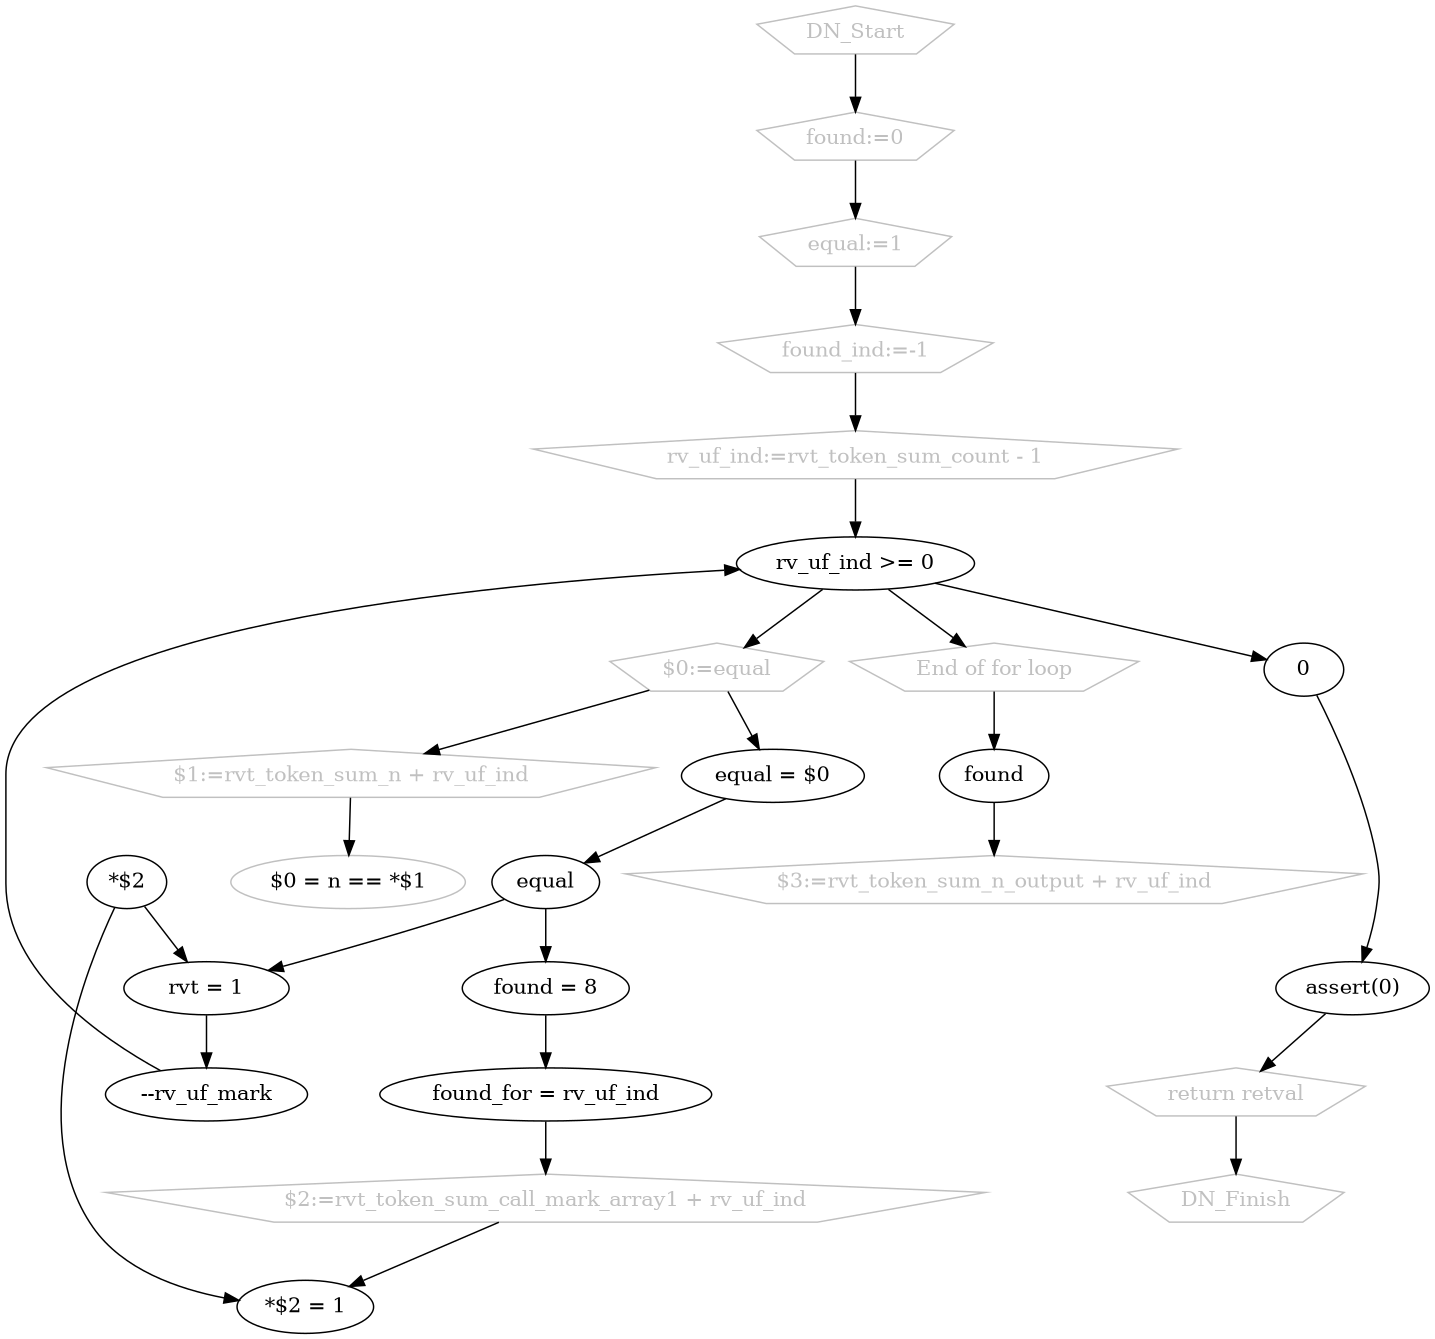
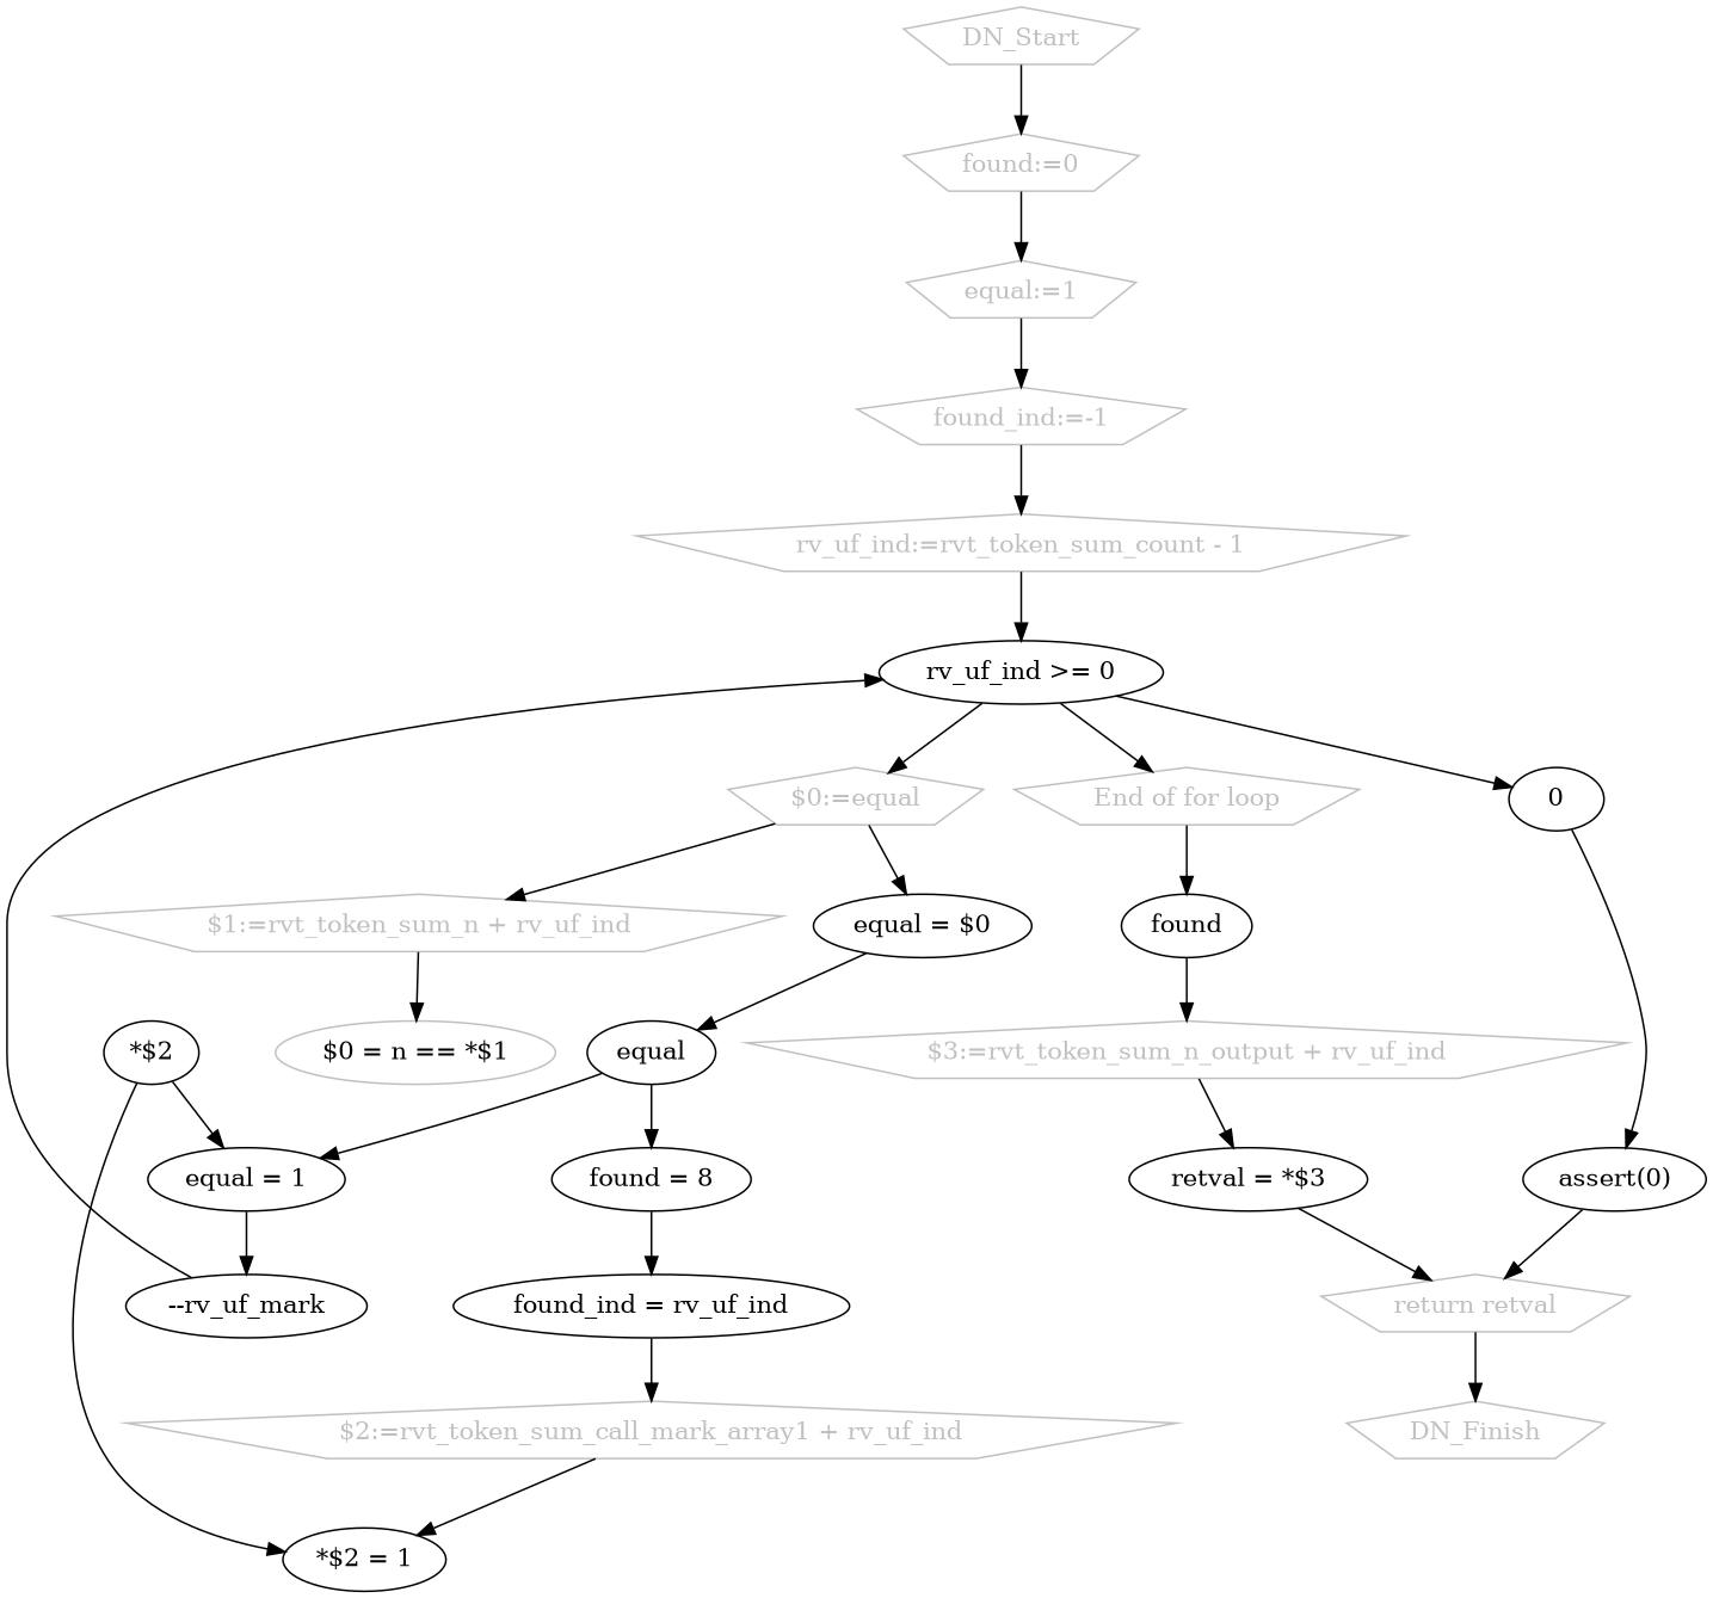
  digraph {
    n1 [color=grey fontcolor=grey label=DN_Start shape=pentagon]
    n2 [color=grey fontcolor=grey label="found:=0" shape=pentagon]
    n3 [color=grey fontcolor=grey label="equal:=1" shape=pentagon]
    n4 [color=grey fontcolor=grey label="found_ind:=-1" shape=pentagon]
    n5 [color=grey fontcolor=grey label="rv_uf_ind:=rvt_token_sum_count - 1" shape=pentagon]
    n6 [label="rv_uf_ind >= 0"]
    n7 [color=grey fontcolor=grey label="$0:=equal" shape=pentagon]
    n8 [color=grey fontcolor=grey label="End of for loop" shape=pentagon]
    n9 [label=0]
    n10 [color=grey fontcolor=grey label="$1:=rvt_token_sum_n + rv_uf_ind" shape=pentagon]
    n11 [label="equal = $0"]
    n12 [label=found]
    n13 [color=grey label="$0 = n == *$1"]
    n14 [label=equal]
    n15 [label="found = 8"]
-   n16 [label="rvt = 1"]
-   n17 [label="found_for = rv_uf_ind"]
+   n16 [label="equal = 1"]
+   n17 [label="found_ind = rv_uf_ind"]
    n18 [label="--rv_uf_mark"]
    n19 [color=grey fontcolor=grey label="$2:=rvt_token_sum_call_mark_array1 + rv_uf_ind" shape=pentagon]
    n20 [label="*$2 = 1"]
    n21 [label="*$2"]
    n22 [color=grey fontcolor=grey label="$3:=rvt_token_sum_n_output + rv_uf_ind" shape=pentagon]
+   n23 [label="retval = *$3"]
    n24 [label="assert(0)"]
    n25 [color=grey fontcolor=grey label="return retval" shape=pentagon]
    n26 [color=grey fontcolor=grey label=DN_Finish shape=pentagon]
    n1 -> n2
    n2 -> n3
    n3 -> n4
    n4 -> n5
    n5 -> n6
    n6 -> n7
    n6 -> n8
    n6 -> n9
    n7 -> n10
    n7 -> n11
    n8 -> n12
    n9 -> n24
    n10 -> n13
    n11 -> n14
    n12 -> n22
    n14 -> n15
    n14 -> n16
    n15 -> n17
    n16 -> n18
    n17 -> n19
    n18 -> n6
    n19 -> n20
    n21 -> n16
    n21 -> n20
+   n22 -> n23
+   n23 -> n25
    n24 -> n25
    n25 -> n26
  }
